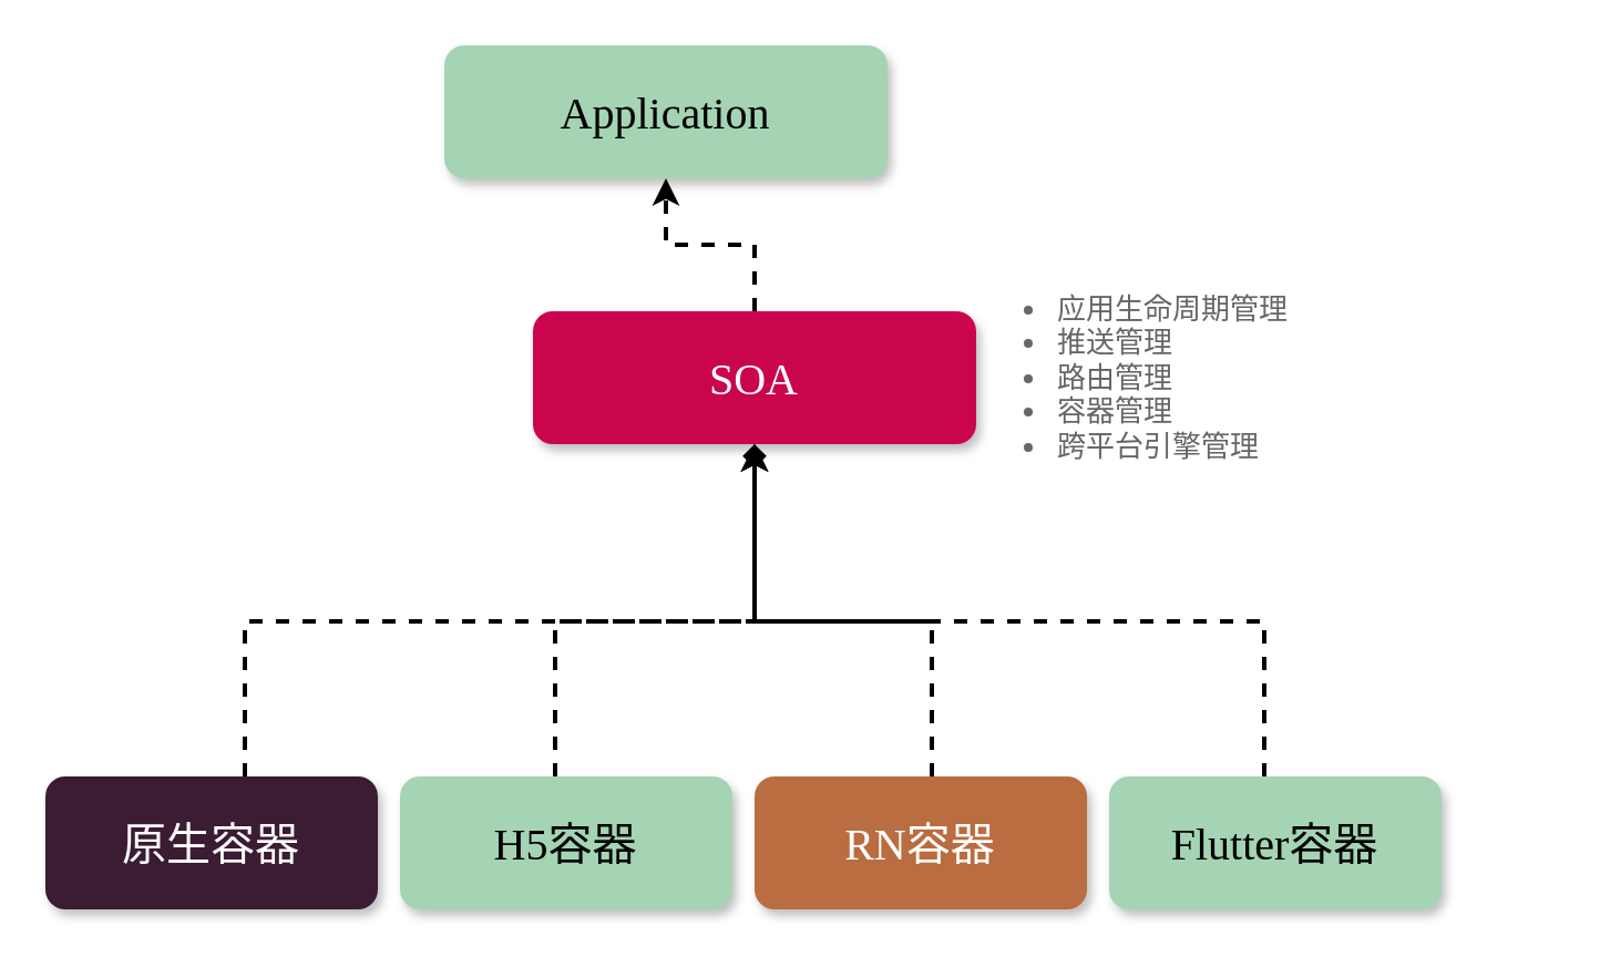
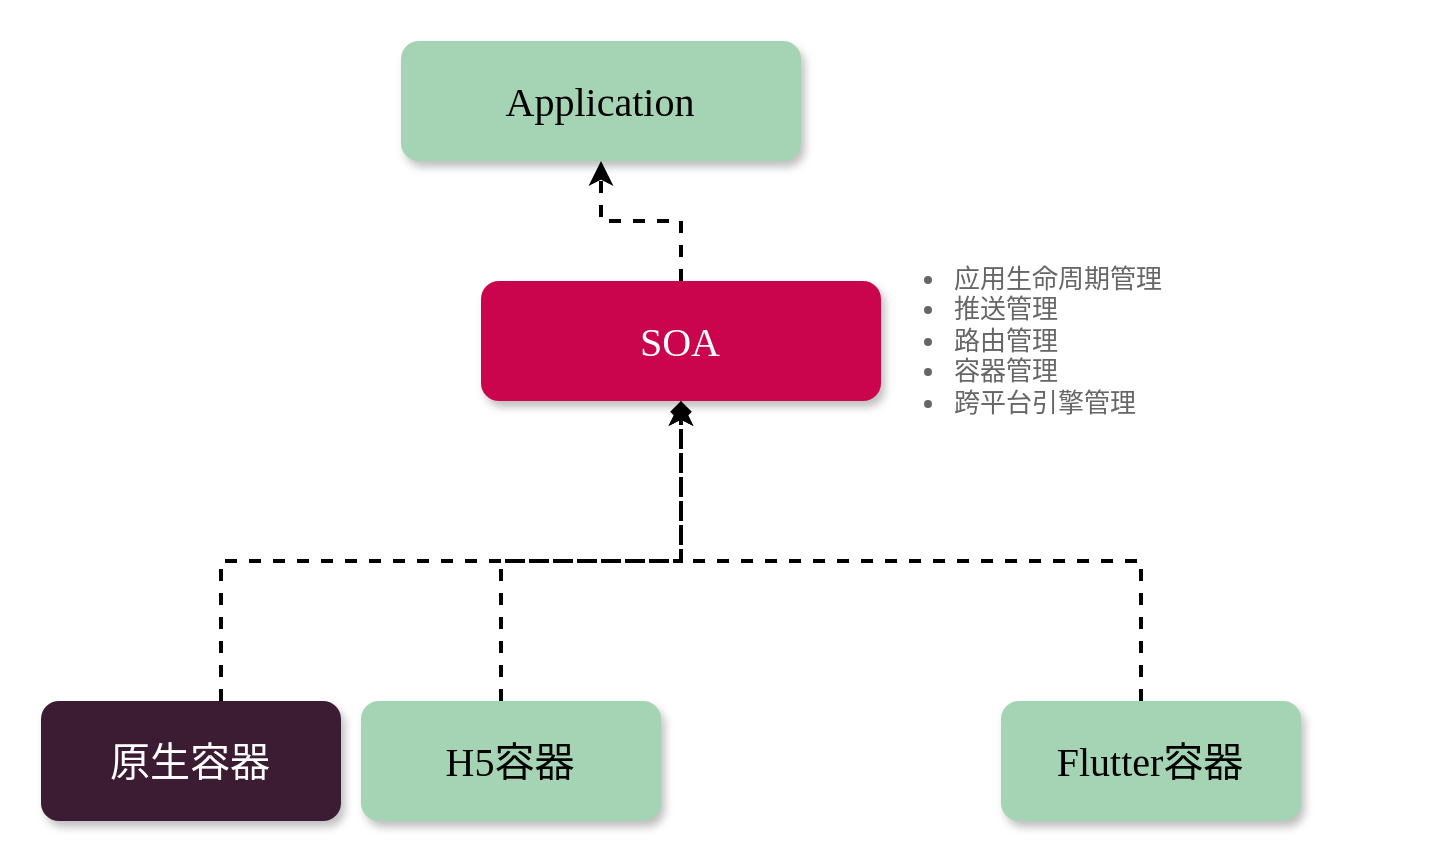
  <mxCell id="0" />
  <mxCell id="1" parent="0" />
  <mxCell id="2" value="Application" style="rounded=1;whiteSpace=wrap;html=1;fillColor=#A4D4B4;strokeColor=none;shadow=1;fontFamily=Verdana;fontSize=20;fontStyle=0;align=center;" vertex="1" parent="1"><mxGeometry x="200" y="20" width="200" height="60" as="geometry" /></mxCell>
  <mxCell id="3" value="" style="edgeStyle=orthogonalEdgeStyle;orthogonalLoop=1;jettySize=auto;html=1;fontFamily=Verdana;fontSize=20;rounded=0;dashed=1;strokeWidth=2;" edge="1" parent="1" source="4" target="2"><mxGeometry relative="1" as="geometry" /></mxCell>
  <mxCell id="4" value="SOA" style="rounded=1;whiteSpace=wrap;html=1;fillColor=#CA054D;strokeColor=none;shadow=1;fontFamily=Verdana;fontSize=20;fontStyle=0;align=center;labelPosition=center;verticalLabelPosition=middle;verticalAlign=middle;glass=0;sketch=0;fontColor=#FFFFFF;" vertex="1" parent="1"><mxGeometry x="240" y="140" width="200" height="60" as="geometry" /></mxCell>
  <mxCell id="5" style="edgeStyle=orthogonalEdgeStyle;rounded=0;orthogonalLoop=1;jettySize=auto;html=1;dashed=1;fontFamily=Verdana;fontSize=20;fontColor=#FFFFFF;strokeWidth=2;fillColor=default;entryX=0.5;entryY=1;entryDx=0;entryDy=0;endArrow=diamond;" edge="1" parent="1" source="6" target="4"><mxGeometry relative="1" as="geometry"><mxPoint x="50" y="300" as="targetPoint" /><Array as="points"><mxPoint x="110" y="280" /><mxPoint x="340" y="280" /></Array></mxGeometry></mxCell>
  <mxCell id="6" value="原生容器" style="rounded=1;whiteSpace=wrap;html=1;fillColor=#3B1C32;strokeColor=none;shadow=1;fontFamily=Verdana;fontSize=20;fontStyle=0;align=center;fontColor=#FFFFFF;" vertex="1" parent="1"><mxGeometry x="20" y="350" width="150" height="60" as="geometry" /></mxCell>
  <mxCell id="7" style="edgeStyle=orthogonalEdgeStyle;rounded=0;orthogonalLoop=1;jettySize=auto;html=1;entryX=0.5;entryY=1;entryDx=0;entryDy=0;dashed=1;fontFamily=Verdana;fontSize=20;fontColor=#FFFFFF;strokeWidth=2;fillColor=default;" edge="1" parent="1" source="8" target="4"><mxGeometry relative="1" as="geometry"><Array as="points"><mxPoint x="250" y="280" /><mxPoint x="340" y="280" /></Array></mxGeometry></mxCell>
  <mxCell id="8" value="H5容器" style="rounded=1;whiteSpace=wrap;html=1;fillColor=#a4d4b4;strokeColor=none;shadow=1;fontFamily=Verdana;fontSize=20;fontStyle=0;align=center;" vertex="1" parent="1"><mxGeometry x="180" y="350" width="150" height="60" as="geometry" /></mxCell>
- <mxCell id="9" style="edgeStyle=orthogonalEdgeStyle;rounded=0;orthogonalLoop=1;jettySize=auto;html=1;entryX=0.5;entryY=1;entryDx=0;entryDy=0;dashed=1;fontFamily=Verdana;fontSize=20;fontColor=#FFFFFF;strokeWidth=2;fillColor=default;" edge="1" parent="1" source="10" target="4"><mxGeometry relative="1" as="geometry"><Array as="points"><mxPoint x="420" y="280" /><mxPoint x="340" y="280" /></Array></mxGeometry></mxCell>
- <mxCell id="10" value="RN容器" style="rounded=1;whiteSpace=wrap;html=1;fillColor=#B96D40;strokeColor=none;shadow=1;fontFamily=Verdana;fontSize=20;fontStyle=0;align=center;fontColor=#FFFFFF;" vertex="1" parent="1"><mxGeometry x="340" y="350" width="150" height="60" as="geometry" /></mxCell>
  <mxCell id="11" style="edgeStyle=orthogonalEdgeStyle;rounded=0;orthogonalLoop=1;jettySize=auto;html=1;entryX=0.5;entryY=1;entryDx=0;entryDy=0;dashed=1;fontFamily=Verdana;fontSize=20;fontColor=#FFFFFF;strokeWidth=2;fillColor=default;" edge="1" parent="1" source="12" target="4"><mxGeometry relative="1" as="geometry"><Array as="points"><mxPoint x="570" y="280" /><mxPoint x="340" y="280" /></Array></mxGeometry></mxCell>
  <mxCell id="12" value="Flutter容器" style="rounded=1;whiteSpace=wrap;html=1;fillColor=#A4D4B4;strokeColor=none;shadow=1;fontFamily=Verdana;fontSize=20;fontStyle=0;align=center;" vertex="1" parent="1"><mxGeometry x="500" y="350" width="150" height="60" as="geometry" /></mxCell>
  <mxCell id="13" value="&lt;p class=&quot;p1&quot; style=&quot;margin: 0px; font-stretch: normal; font-size: 13px; line-height: normal;&quot;&gt;&lt;/p&gt;&lt;ul&gt;&lt;li&gt;&lt;span&gt;应用生命周期管理&lt;/span&gt;&lt;/li&gt;&lt;li&gt;&lt;span style=&quot;&quot;&gt;推送管理&lt;/span&gt;&lt;/li&gt;&lt;li&gt;&lt;span style=&quot;&quot;&gt;路由管理&lt;/span&gt;&lt;/li&gt;&lt;li&gt;&lt;span style=&quot;&quot;&gt;容器管理&lt;/span&gt;&lt;/li&gt;&lt;li&gt;&lt;span style=&quot;&quot;&gt;跨平台引擎管理&lt;/span&gt;&lt;/li&gt;&lt;/ul&gt;&lt;p style=&quot;font-size: 13px&quot;&gt;&lt;/p&gt;" style="text;html=1;strokeColor=none;fillColor=none;align=left;verticalAlign=middle;whiteSpace=wrap;rounded=0;shadow=0;glass=0;dashed=1;sketch=0;fontFamily=Verdana;fontSize=13;fontColor=#666666;" vertex="1" parent="1"><mxGeometry x="435" y="105" width="265" height="130" as="geometry" /></mxCell>
